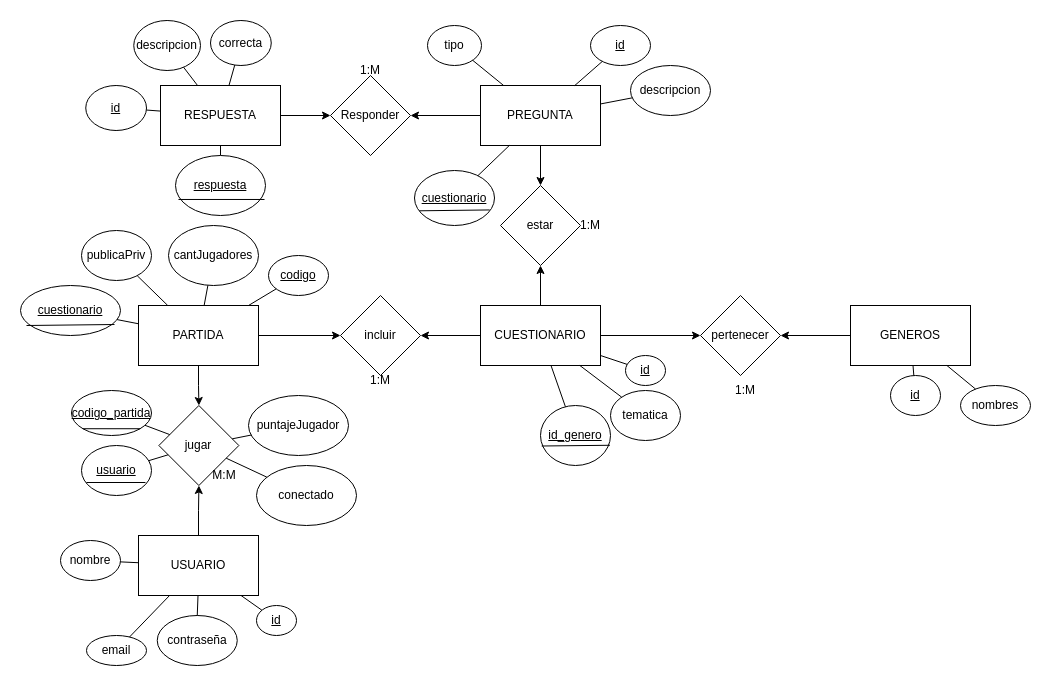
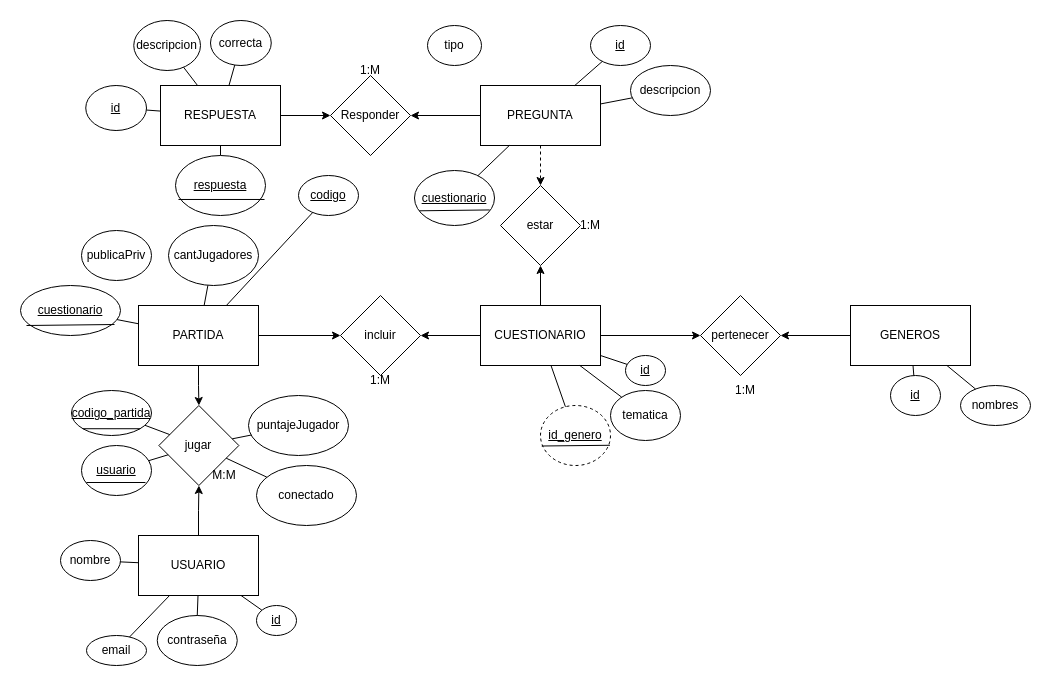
  <mxCell id="0" />
  <mxCell id="1" parent="0" />
  <mxCell id="2" value="" style="edgeStyle=orthogonalEdgeStyle;rounded=0;orthogonalLoop=1;jettySize=auto;html=1;" parent="1" source="3" target="41" edge="1"><mxGeometry relative="1" as="geometry" /></mxCell>
  <mxCell id="3" value="USUARIO" style="rounded=0;whiteSpace=wrap;html=1;" parent="1" vertex="1"><mxGeometry x="138" y="535" width="120" height="60" as="geometry" /></mxCell>
- <mxCell id="4" value="" style="edgeStyle=orthogonalEdgeStyle;rounded=0;orthogonalLoop=1;jettySize=auto;html=1;" parent="1" source="6" target="17" edge="1"><mxGeometry relative="1" as="geometry" /></mxCell>
+ <mxCell id="4" value="" style="edgeStyle=orthogonalEdgeStyle;rounded=0;orthogonalLoop=1;jettySize=auto;html=1;dashed=1;" parent="1" source="6" target="17" edge="1"><mxGeometry relative="1" as="geometry" /></mxCell>
  <mxCell id="5" value="" style="edgeStyle=orthogonalEdgeStyle;rounded=0;orthogonalLoop=1;jettySize=auto;html=1;" parent="1" source="6" target="23" edge="1"><mxGeometry relative="1" as="geometry" /></mxCell>
  <mxCell id="6" value="PREGUNTA" style="rounded=0;whiteSpace=wrap;html=1;" parent="1" vertex="1"><mxGeometry x="480" y="85" width="120" height="60" as="geometry" /></mxCell>
  <mxCell id="7" value="" style="edgeStyle=orthogonalEdgeStyle;rounded=0;orthogonalLoop=1;jettySize=auto;html=1;" parent="1" source="9" target="41" edge="1"><mxGeometry relative="1" as="geometry" /></mxCell>
  <mxCell id="8" value="" style="edgeStyle=orthogonalEdgeStyle;rounded=0;orthogonalLoop=1;jettySize=auto;html=1;" parent="1" source="9" target="42" edge="1"><mxGeometry relative="1" as="geometry" /></mxCell>
  <mxCell id="9" value="PARTIDA" style="rounded=0;whiteSpace=wrap;html=1;" parent="1" vertex="1"><mxGeometry x="138" y="305" width="120" height="60" as="geometry" /></mxCell>
  <mxCell id="10" value="" style="edgeStyle=orthogonalEdgeStyle;rounded=0;orthogonalLoop=1;jettySize=auto;html=1;" parent="1" source="12" target="47" edge="1"><mxGeometry relative="1" as="geometry" /></mxCell>
  <mxCell id="11" value="" style="edgeStyle=orthogonalEdgeStyle;rounded=0;orthogonalLoop=1;jettySize=auto;html=1;" parent="1" source="12" target="42" edge="1"><mxGeometry relative="1" as="geometry" /></mxCell>
  <mxCell id="12" value="CUESTIONARIO" style="rounded=0;whiteSpace=wrap;html=1;" parent="1" vertex="1"><mxGeometry x="480" y="305" width="120" height="60" as="geometry" /></mxCell>
  <mxCell id="13" value="nombre" style="ellipse;whiteSpace=wrap;html=1;" parent="1" vertex="1"><mxGeometry x="60" y="540" width="60" height="40" as="geometry" /></mxCell>
  <mxCell id="14" value="contraseña" style="ellipse;whiteSpace=wrap;html=1;" parent="1" vertex="1"><mxGeometry x="156.75" y="615" width="80" height="50" as="geometry" /></mxCell>
  <mxCell id="15" value="email" style="ellipse;whiteSpace=wrap;html=1;" parent="1" vertex="1"><mxGeometry x="86" y="635" width="60" height="30" as="geometry" /></mxCell>
  <mxCell id="16" value="&lt;u&gt;id&lt;/u&gt;" style="ellipse;whiteSpace=wrap;html=1;" parent="1" vertex="1"><mxGeometry x="590" y="25" width="60" height="40" as="geometry" /></mxCell>
  <mxCell id="17" value="estar" style="rhombus;whiteSpace=wrap;html=1;" parent="1" vertex="1"><mxGeometry x="500" y="185" width="80" height="80" as="geometry" /></mxCell>
  <mxCell id="18" value="&lt;u&gt;cuestionario&lt;/u&gt;" style="ellipse;whiteSpace=wrap;html=1;" parent="1" vertex="1"><mxGeometry x="414" y="170" width="80" height="55" as="geometry" /></mxCell>
  <mxCell id="19" value="" style="endArrow=none;html=1;rounded=0;entryX=0.06;entryY=0.733;entryDx=0;entryDy=0;entryPerimeter=0;exitX=0.94;exitY=0.717;exitDx=0;exitDy=0;exitPerimeter=0;" parent="1" source="18" target="18" edge="1"><mxGeometry width="50" height="50" relative="1" as="geometry"><mxPoint x="534" y="199" as="sourcePoint" /><mxPoint x="594" y="195" as="targetPoint" /></mxGeometry></mxCell>
  <mxCell id="20" value="tipo" style="ellipse;whiteSpace=wrap;html=1;" parent="1" vertex="1"><mxGeometry x="427" y="25" width="54" height="40" as="geometry" /></mxCell>
  <mxCell id="21" value="" style="edgeStyle=orthogonalEdgeStyle;rounded=0;orthogonalLoop=1;jettySize=auto;html=1;" parent="1" source="22" target="23" edge="1"><mxGeometry relative="1" as="geometry" /></mxCell>
  <mxCell id="22" value="RESPUESTA" style="rounded=0;whiteSpace=wrap;html=1;" parent="1" vertex="1"><mxGeometry x="160" y="85" width="120" height="60" as="geometry" /></mxCell>
  <mxCell id="23" value="Responder" style="rhombus;whiteSpace=wrap;html=1;" parent="1" vertex="1"><mxGeometry x="330" y="75" width="80" height="80" as="geometry" /></mxCell>
  <mxCell id="24" value="descripcion" style="ellipse;whiteSpace=wrap;html=1;" parent="1" vertex="1"><mxGeometry x="133.25" y="20" width="66.75" height="50" as="geometry" /></mxCell>
  <mxCell id="25" value="correcta" style="ellipse;whiteSpace=wrap;html=1;" parent="1" vertex="1"><mxGeometry x="210" y="20" width="60.75" height="45" as="geometry" /></mxCell>
  <mxCell id="26" value="&lt;u&gt;id&lt;/u&gt;" style="ellipse;whiteSpace=wrap;html=1;" parent="1" vertex="1"><mxGeometry x="85.25" y="85" width="60.75" height="45" as="geometry" /></mxCell>
  <mxCell id="27" value="descripcion" style="ellipse;whiteSpace=wrap;html=1;" parent="1" vertex="1"><mxGeometry x="630" y="65" width="80" height="50" as="geometry" /></mxCell>
  <mxCell id="28" value="&lt;u&gt;id&lt;/u&gt;" style="ellipse;whiteSpace=wrap;html=1;" parent="1" vertex="1"><mxGeometry x="625" y="355" width="40" height="30" as="geometry" /></mxCell>
  <mxCell id="29" value="tematica" style="ellipse;whiteSpace=wrap;html=1;" parent="1" vertex="1"><mxGeometry x="610" y="390" width="70" height="50" as="geometry" /></mxCell>
  <mxCell id="30" value="&lt;u&gt;id&lt;/u&gt;" style="ellipse;whiteSpace=wrap;html=1;" parent="1" vertex="1"><mxGeometry x="256" y="605" width="40" height="30" as="geometry" /></mxCell>
  <mxCell id="31" value="1:M" style="text;html=1;strokeColor=none;fillColor=none;align=center;verticalAlign=middle;whiteSpace=wrap;rounded=0;" parent="1" vertex="1"><mxGeometry x="340" y="55" width="60" height="30" as="geometry" /></mxCell>
  <mxCell id="32" value="1:M" style="text;html=1;strokeColor=none;fillColor=none;align=center;verticalAlign=middle;whiteSpace=wrap;rounded=0;" parent="1" vertex="1"><mxGeometry x="560" y="210" width="60" height="30" as="geometry" /></mxCell>
  <mxCell id="33" value="cantJugadores" style="ellipse;whiteSpace=wrap;html=1;" parent="1" vertex="1"><mxGeometry x="168" width="90" height="60" as="geometry" y="225" /></mxCell>
  <mxCell id="34" value="publicaPriv" style="ellipse;whiteSpace=wrap;html=1;" parent="1" vertex="1"><mxGeometry x="81" y="230" width="70" height="50" as="geometry" /></mxCell>
- <mxCell id="35" value="&lt;u&gt;codigo&lt;/u&gt;" style="ellipse;whiteSpace=wrap;html=1;" parent="1" vertex="1"><mxGeometry x="268" y="255" width="60" height="40" as="geometry" /></mxCell>
+ <mxCell id="35" value="&lt;u&gt;codigo&lt;/u&gt;" style="ellipse;whiteSpace=wrap;html=1;" parent="1" vertex="1"><mxGeometry x="298" y="175" width="60" height="40" as="geometry" /></mxCell>
  <mxCell id="36" value="&lt;u&gt;usuario&lt;/u&gt;" style="ellipse;whiteSpace=wrap;html=1;" parent="1" vertex="1"><mxGeometry x="81" y="445" width="70" height="50" as="geometry" /></mxCell>
  <mxCell id="37" value="" style="endArrow=none;html=1;rounded=0;exitX=0.071;exitY=0.74;exitDx=0;exitDy=0;exitPerimeter=0;entryX=0.914;entryY=0.74;entryDx=0;entryDy=0;entryPerimeter=0;" parent="1" source="36" target="36" edge="1"><mxGeometry width="50" height="50" relative="1" as="geometry"><mxPoint x="567" y="690" as="sourcePoint" /><mxPoint x="617" y="640" as="targetPoint" /></mxGeometry></mxCell>
  <mxCell id="38" value="&lt;u&gt;cuestionario&lt;/u&gt;" style="ellipse;whiteSpace=wrap;html=1;" parent="1" vertex="1"><mxGeometry x="20" y="285" width="100" height="50" as="geometry" /></mxCell>
  <mxCell id="39" value="" style="endArrow=none;html=1;rounded=0;entryX=0.94;entryY=0.78;entryDx=0;entryDy=0;entryPerimeter=0;exitX=0.06;exitY=0.8;exitDx=0;exitDy=0;exitPerimeter=0;" parent="1" source="38" target="38" edge="1"><mxGeometry width="50" height="50" relative="1" as="geometry"><mxPoint x="-4" y="325" as="sourcePoint" /><mxPoint x="-4" y="125" as="targetPoint" /></mxGeometry></mxCell>
  <mxCell id="40" value="puntajeJugador" style="ellipse;whiteSpace=wrap;html=1;" parent="1" vertex="1"><mxGeometry x="248" y="395" width="100" height="60" as="geometry" /></mxCell>
  <mxCell id="41" value="jugar" style="rhombus;whiteSpace=wrap;html=1;" parent="1" vertex="1"><mxGeometry x="158.38" y="405" width="80" height="80" as="geometry" /></mxCell>
  <mxCell id="42" value="incluir" style="rhombus;whiteSpace=wrap;html=1;" parent="1" vertex="1"><mxGeometry x="340" y="295" width="80" height="80" as="geometry" /></mxCell>
  <mxCell id="43" value="&lt;u&gt;codigo_partida&lt;/u&gt;" style="ellipse;whiteSpace=wrap;html=1;" parent="1" vertex="1"><mxGeometry x="71" y="390" width="80" height="45" as="geometry" /></mxCell>
  <mxCell id="44" value="" style="endArrow=none;html=1;rounded=0;entryX=0;entryY=1;entryDx=0;entryDy=0;exitX=1;exitY=1;exitDx=0;exitDy=0;" parent="1" source="43" target="43" edge="1"><mxGeometry width="50" height="50" relative="1" as="geometry"><mxPoint x="28" y="555" as="sourcePoint" /><mxPoint x="78" y="505" as="targetPoint" /></mxGeometry></mxCell>
  <mxCell id="45" value="" style="edgeStyle=orthogonalEdgeStyle;rounded=0;orthogonalLoop=1;jettySize=auto;html=1;" parent="1" source="46" target="47" edge="1"><mxGeometry relative="1" as="geometry" /></mxCell>
  <mxCell id="46" value="GENEROS" style="rounded=0;whiteSpace=wrap;html=1;" parent="1" vertex="1"><mxGeometry x="850" y="305" width="120" height="60" as="geometry" /></mxCell>
  <mxCell id="47" value="pertenecer" style="rhombus;whiteSpace=wrap;html=1;" parent="1" vertex="1"><mxGeometry x="700" y="295" width="80" height="80" as="geometry" /></mxCell>
  <mxCell id="48" value="nombres" style="ellipse;whiteSpace=wrap;html=1;" parent="1" vertex="1"><mxGeometry x="960" y="385" width="70" height="40" as="geometry" /></mxCell>
  <mxCell id="49" value="&lt;u&gt;id&lt;/u&gt;" style="ellipse;whiteSpace=wrap;html=1;" parent="1" vertex="1"><mxGeometry x="890" y="375" width="50" height="40" as="geometry" /></mxCell>
  <mxCell id="50" value="1:M" style="text;html=1;strokeColor=none;fillColor=none;align=center;verticalAlign=middle;whiteSpace=wrap;rounded=0;" parent="1" vertex="1"><mxGeometry x="715" y="375" width="60" height="30" as="geometry" /></mxCell>
- <mxCell id="51" value="&lt;u&gt;id_genero&lt;/u&gt;" style="ellipse;whiteSpace=wrap;html=1;" parent="1" vertex="1"><mxGeometry x="540" y="405" width="70" height="60" as="geometry" /></mxCell>
+ <mxCell id="51" value="&lt;u&gt;id_genero&lt;/u&gt;" style="ellipse;whiteSpace=wrap;html=1;dashed=1;" parent="1" vertex="1"><mxGeometry x="540" y="405" width="70" height="60" as="geometry" /></mxCell>
  <mxCell id="52" value="" style="endArrow=none;html=1;rounded=0;exitX=0.017;exitY=0.675;exitDx=0;exitDy=0;exitPerimeter=0;entryX=0.992;entryY=0.663;entryDx=0;entryDy=0;entryPerimeter=0;" parent="1" source="51" target="51" edge="1"><mxGeometry width="50" height="50" relative="1" as="geometry"><mxPoint x="740" y="495" as="sourcePoint" /><mxPoint x="790" y="445" as="targetPoint" /></mxGeometry></mxCell>
  <mxCell id="53" value="" style="endArrow=classic;html=1;rounded=0;" parent="1" source="12" target="17" edge="1"><mxGeometry width="50" height="50" relative="1" as="geometry"><mxPoint x="460" y="285" as="sourcePoint" /><mxPoint x="510" y="235" as="targetPoint" /></mxGeometry></mxCell>
  <mxCell id="54" value="1:M" style="text;html=1;strokeColor=none;fillColor=none;align=center;verticalAlign=middle;whiteSpace=wrap;rounded=0;" parent="1" vertex="1"><mxGeometry x="350" y="365" width="60" height="30" as="geometry" /></mxCell>
  <mxCell id="55" value="M:M" style="text;html=1;strokeColor=none;fillColor=none;align=center;verticalAlign=middle;whiteSpace=wrap;rounded=0;" parent="1" vertex="1"><mxGeometry x="208" y="465" width="32" height="20" as="geometry" /></mxCell>
  <mxCell id="56" value="" style="endArrow=none;html=1;rounded=0;" parent="1" source="3" target="13" edge="1"><mxGeometry width="50" height="50" relative="1" as="geometry"><mxPoint x="20" y="655" as="sourcePoint" /><mxPoint x="70" y="605" as="targetPoint" /></mxGeometry></mxCell>
  <mxCell id="57" value="" style="endArrow=none;html=1;rounded=0;" parent="1" source="3" target="15" edge="1"><mxGeometry width="50" height="50" relative="1" as="geometry"><mxPoint x="0" y="725" as="sourcePoint" /><mxPoint x="50" y="675" as="targetPoint" /></mxGeometry></mxCell>
  <mxCell id="58" value="" style="endArrow=none;html=1;rounded=0;" parent="1" source="14" target="3" edge="1"><mxGeometry width="50" height="50" relative="1" as="geometry"><mxPoint x="160" y="675" as="sourcePoint" /><mxPoint x="210" y="625" as="targetPoint" /></mxGeometry></mxCell>
  <mxCell id="59" value="" style="endArrow=none;html=1;rounded=0;" parent="1" source="3" target="30" edge="1"><mxGeometry width="50" height="50" relative="1" as="geometry"><mxPoint x="230" y="705" as="sourcePoint" /><mxPoint x="280" y="655" as="targetPoint" /></mxGeometry></mxCell>
  <mxCell id="60" value="" style="endArrow=none;html=1;rounded=0;" parent="1" source="41" target="36" edge="1"><mxGeometry width="50" height="50" relative="1" as="geometry"><mxPoint x="-20" y="545" as="sourcePoint" /><mxPoint x="30" y="495" as="targetPoint" /></mxGeometry></mxCell>
  <mxCell id="61" value="" style="endArrow=none;html=1;rounded=0;" parent="1" source="41" target="43" edge="1"><mxGeometry width="50" height="50" relative="1" as="geometry"><mxPoint x="-10" y="565" as="sourcePoint" /><mxPoint y="515" as="targetPoint" x="40" /></mxGeometry></mxCell>
  <mxCell id="62" value="" style="endArrow=none;html=1;rounded=0;" parent="1" source="41" target="40" edge="1"><mxGeometry width="50" height="50" relative="1" as="geometry"><mxPoint x="290" y="535" as="sourcePoint" /><mxPoint x="340" y="485" as="targetPoint" /></mxGeometry></mxCell>
  <mxCell id="63" value="" style="endArrow=none;html=1;rounded=0;" parent="1" source="9" target="38" edge="1"><mxGeometry width="50" height="50" relative="1" as="geometry"><mxPoint x="-80" y="415" as="sourcePoint" /><mxPoint x="-30" y="365" as="targetPoint" /></mxGeometry></mxCell>
- <mxCell id="64" value="" style="endArrow=none;html=1;rounded=0;" parent="1" source="9" target="34" edge="1"><mxGeometry width="50" height="50" relative="1" as="geometry"><mxPoint x="0" y="375" as="sourcePoint" /><mxPoint x="50" y="325" as="targetPoint" /></mxGeometry></mxCell>
  <mxCell id="65" value="" style="endArrow=none;html=1;rounded=0;" parent="1" source="9" target="33" edge="1"><mxGeometry width="50" height="50" relative="1" as="geometry"><mxPoint x="-40" y="425" as="sourcePoint" /><mxPoint x="10" y="375" as="targetPoint" /></mxGeometry></mxCell>
  <mxCell id="66" value="" style="endArrow=none;html=1;rounded=0;" parent="1" source="9" target="35" edge="1"><mxGeometry width="50" height="50" relative="1" as="geometry"><mxPoint x="-10" y="285" as="sourcePoint" /><mxPoint y="235" as="targetPoint" x="40" /></mxGeometry></mxCell>
  <mxCell id="67" value="" style="endArrow=none;html=1;rounded=0;" parent="1" source="22" target="26" edge="1"><mxGeometry width="50" height="50" relative="1" as="geometry"><mxPoint x="-20" y="105" as="sourcePoint" /><mxPoint x="30" y="55" as="targetPoint" /></mxGeometry></mxCell>
  <mxCell id="68" value="" style="endArrow=none;html=1;rounded=0;" parent="1" source="22" target="24" edge="1"><mxGeometry width="50" height="50" relative="1" as="geometry"><mxPoint x="-30" y="75" as="sourcePoint" /><mxPoint x="20" y="25" as="targetPoint" /></mxGeometry></mxCell>
  <mxCell id="69" value="" style="endArrow=none;html=1;rounded=0;" parent="1" source="22" target="25" edge="1"><mxGeometry width="50" height="50" relative="1" as="geometry"><mxPoint x="10" y="75" as="sourcePoint" /><mxPoint x="60" y="25" as="targetPoint" /></mxGeometry></mxCell>
- <mxCell id="70" value="" style="endArrow=none;html=1;rounded=0;" parent="1" source="6" target="20" edge="1"><mxGeometry width="50" height="50" relative="1" as="geometry"><mxPoint x="400" y="135" as="sourcePoint" /><mxPoint x="450" y="85" as="targetPoint" /></mxGeometry></mxCell>
  <mxCell id="71" value="" style="endArrow=none;html=1;rounded=0;" parent="1" source="6" target="16" edge="1"><mxGeometry width="50" height="50" relative="1" as="geometry"><mxPoint x="450" y="215" as="sourcePoint" /><mxPoint x="500" y="165" as="targetPoint" /></mxGeometry></mxCell>
  <mxCell id="72" value="" style="endArrow=none;html=1;rounded=0;" parent="1" source="6" target="27" edge="1"><mxGeometry width="50" height="50" relative="1" as="geometry"><mxPoint x="730" y="95" as="sourcePoint" /><mxPoint x="780" y="45" as="targetPoint" /></mxGeometry></mxCell>
  <mxCell id="73" value="" style="endArrow=none;html=1;rounded=0;" parent="1" source="6" target="18" edge="1"><mxGeometry width="50" height="50" relative="1" as="geometry"><mxPoint x="400" y="445" as="sourcePoint" /><mxPoint x="480" y="405" as="targetPoint" /></mxGeometry></mxCell>
  <mxCell id="74" value="" style="endArrow=none;html=1;rounded=0;" parent="1" source="12" target="51" edge="1"><mxGeometry width="50" height="50" relative="1" as="geometry"><mxPoint x="390" y="545" as="sourcePoint" /><mxPoint x="440" y="495" as="targetPoint" /></mxGeometry></mxCell>
  <mxCell id="75" value="" style="endArrow=none;html=1;rounded=0;" parent="1" source="29" target="12" edge="1"><mxGeometry width="50" height="50" relative="1" as="geometry"><mxPoint x="570" y="395" as="sourcePoint" /><mxPoint x="620" y="345" as="targetPoint" /></mxGeometry></mxCell>
  <mxCell id="76" value="" style="endArrow=none;html=1;rounded=0;" parent="1" source="28" target="12" edge="1"><mxGeometry width="50" height="50" relative="1" as="geometry"><mxPoint x="410" y="525" as="sourcePoint" /><mxPoint x="460" y="475" as="targetPoint" /></mxGeometry></mxCell>
  <mxCell id="77" value="" style="endArrow=none;html=1;rounded=0;" parent="1" source="46" target="49" edge="1"><mxGeometry width="50" height="50" relative="1" as="geometry"><mxPoint x="750" y="495" as="sourcePoint" /><mxPoint x="800" y="445" as="targetPoint" /></mxGeometry></mxCell>
  <mxCell id="78" value="" style="endArrow=none;html=1;rounded=0;" parent="1" source="46" target="48" edge="1"><mxGeometry width="50" height="50" relative="1" as="geometry"><mxPoint x="730" y="515" as="sourcePoint" /><mxPoint x="780" y="465" as="targetPoint" /></mxGeometry></mxCell>
  <mxCell id="79" style="rounded=0;orthogonalLoop=1;jettySize=auto;html=1;endArrow=none;endFill=0;" edge="1" parent="1" source="80" target="22"><mxGeometry relative="1" as="geometry" /></mxCell>
  <mxCell id="80" value="&lt;u&gt;respuesta&lt;/u&gt;" style="ellipse;whiteSpace=wrap;html=1;" vertex="1" parent="1"><mxGeometry x="175" y="155" width="90" height="60" as="geometry" /></mxCell>
  <mxCell id="81" value="" style="endArrow=none;html=1;rounded=0;exitX=0.033;exitY=0.733;exitDx=0;exitDy=0;exitPerimeter=0;entryX=0.989;entryY=0.733;entryDx=0;entryDy=0;entryPerimeter=0;" edge="1" parent="1" source="80" target="80"><mxGeometry width="50" height="50" relative="1" as="geometry"><mxPoint x="240" y="295" as="sourcePoint" /><mxPoint x="290" y="245" as="targetPoint" /></mxGeometry></mxCell>
  <mxCell id="82" style="edgeStyle=none;rounded=0;orthogonalLoop=1;jettySize=auto;html=1;endArrow=none;endFill=0;" edge="1" parent="1" source="83" target="41"><mxGeometry relative="1" as="geometry" /></mxCell>
  <mxCell id="83" value="conectado" style="ellipse;whiteSpace=wrap;html=1;" vertex="1" parent="1"><mxGeometry x="256" y="465" width="100" height="60" as="geometry" /></mxCell>
